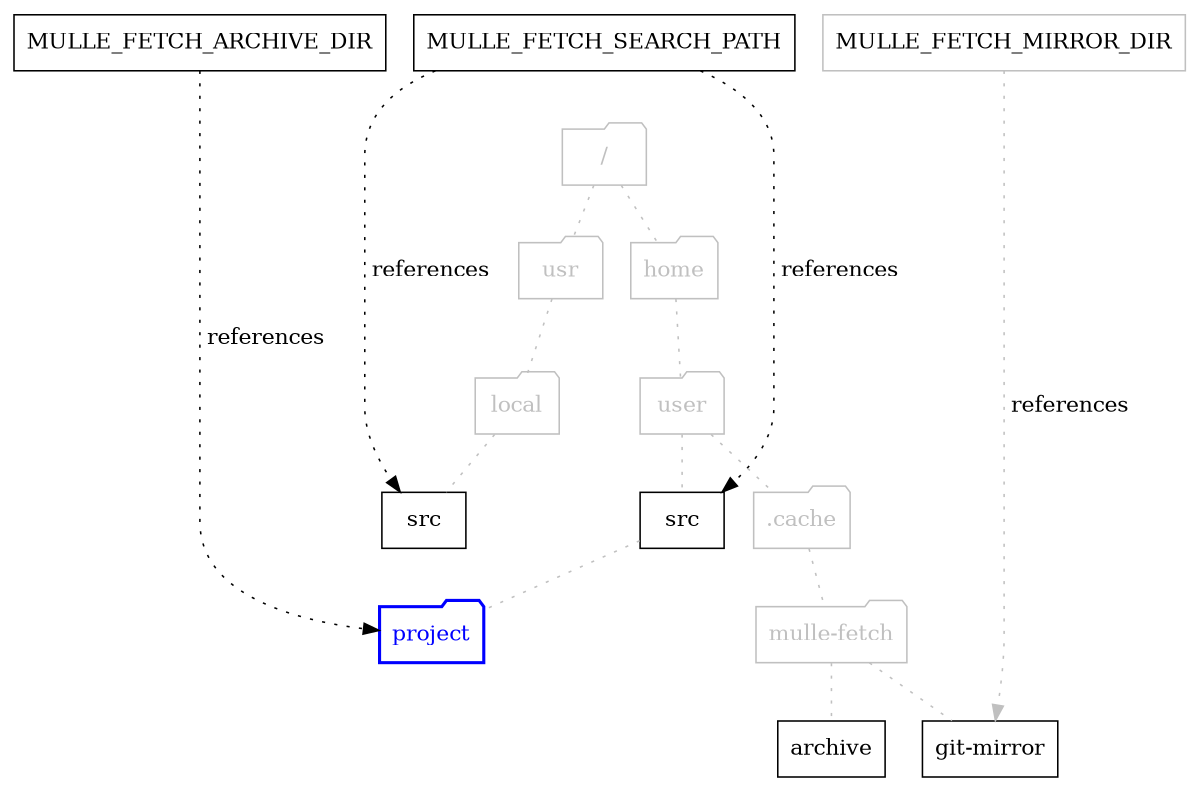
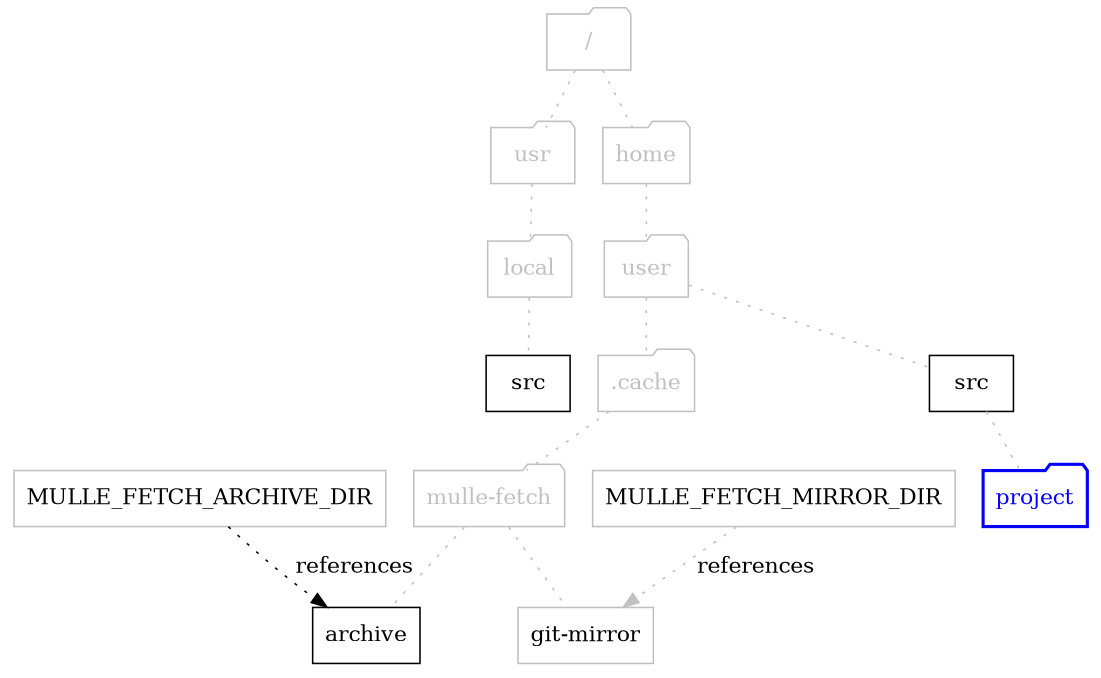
  digraph {
    fontname="DejaVu Serif"
    rankdir=TD
    node [fontname="DejaVu Serif" shape=folder color=gray]
    edge [fontname="DejaVu Serif" style=dotted arrowhead=none color=gray]
-   MULLE_FETCH_SEARCH_PATH [shape=record color=""]
-   MULLE_FETCH_ARCHIVE_DIR [shape=record color=""]
+   MULLE_FETCH_ARCHIVE_DIR [shape=record]
    MULLE_FETCH_MIRROR_DIR [shape=record]
    src [shape=record color=""]
    n5 [label=src shape=record color=""]
    "/" [fontcolor=gray]
    archive [shape=record color=""]
-   "git-mirror" [shape=record color=""]
+   "git-mirror" [shape=record]
    project [color=blue fontcolor=blue penwidth=2]
    usr [fontcolor=gray]
    home [fontcolor=gray]
    local [fontcolor=gray]
    user [fontcolor=gray]
    ".cache" [fontcolor=gray]
    "mulle-fetch" [fontcolor=gray]
    subgraph sub_1 {
      rank=same
-     MULLE_FETCH_SEARCH_PATH
      MULLE_FETCH_ARCHIVE_DIR
      MULLE_FETCH_MIRROR_DIR
    }
-   MULLE_FETCH_SEARCH_PATH -> src [label=" references" arrowhead="" color=""]
-   MULLE_FETCH_SEARCH_PATH -> n5 [label=" references" arrowhead="" color=""]
-   MULLE_FETCH_SEARCH_PATH -> "/" [style=invis]
-   MULLE_FETCH_ARCHIVE_DIR -> project [label=" references" arrowhead="" color=""]
+   MULLE_FETCH_ARCHIVE_DIR -> archive [label=" references" arrowhead="" color=""]
    MULLE_FETCH_MIRROR_DIR -> "git-mirror" [label=" references" arrowhead=""]
    src -> project
    "/" -> usr
    "/" -> home
    usr -> local
    home -> user
    local -> n5
    user -> src
    user -> ".cache"
    ".cache" -> "mulle-fetch"
    "mulle-fetch" -> archive
    "mulle-fetch" -> "git-mirror"
  }
